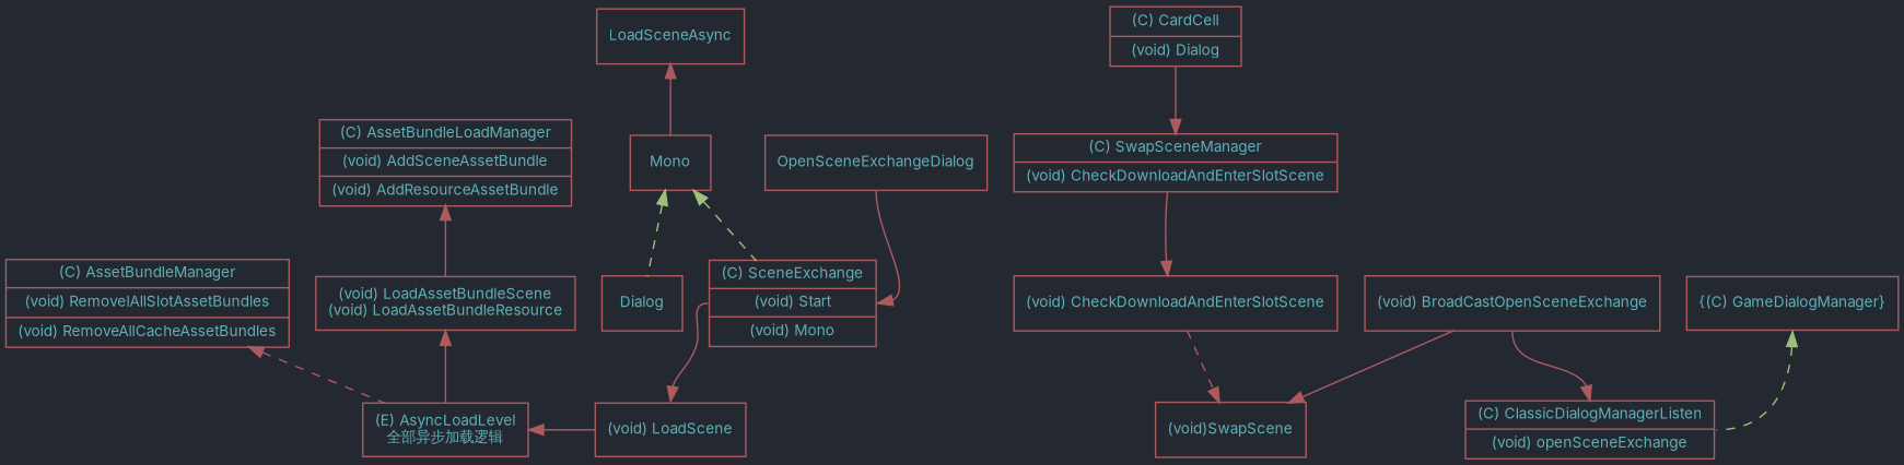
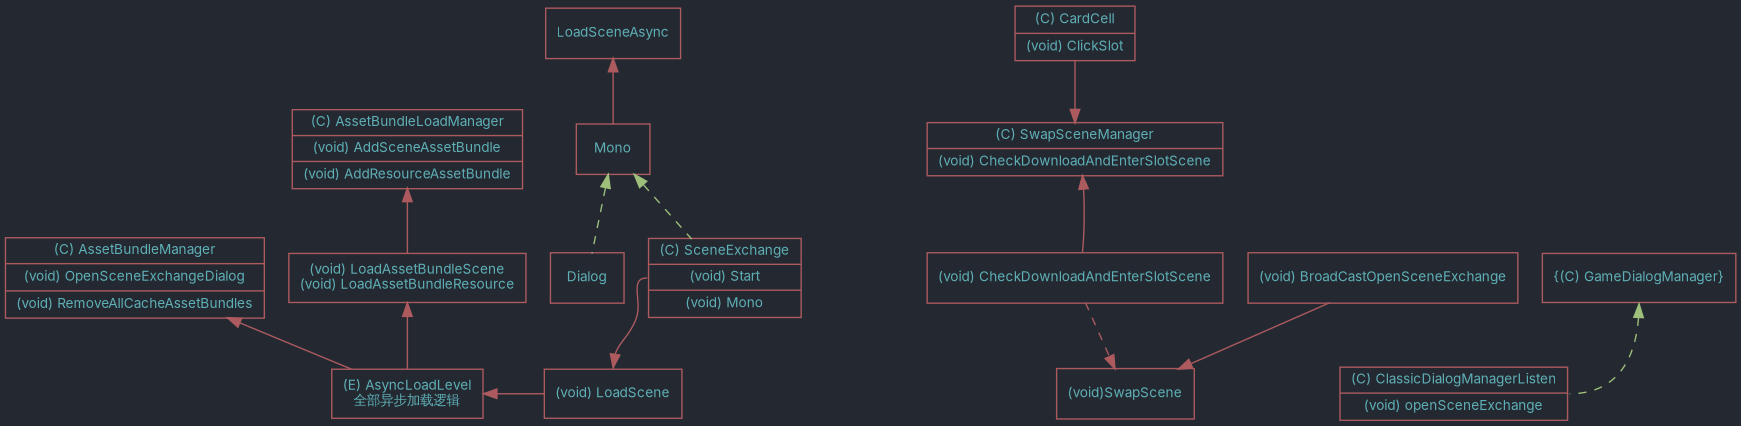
  digraph {
    bgcolor="#242931"
    fontname=Inter
    ranksep=0.5
    splines=true
    node [color="#AD5A5F" fontcolor="#5EAFB6" fontname=Inter fontsize=10 shape=record]
    edge [color="#AD5A5F" dir=back fontcolor="#5EAFB6" fontname=Inter]
    n1 [label="(void) LoadScene" shape=box]
    n2 [label="(E) AsyncLoadLevel\n全部异步加载逻辑" shape=box]
-   n3 [label="{(C) CardCell|(void) Dialog}"]
+   n3 [label="{(C) CardCell|(void) ClickSlot}"]
    n4 [label="{(C) SwapSceneManager|(void) CheckDownloadAndEnterSlotScene}"]
    n5 [label="(void) CheckDownloadAndEnterSlotScene"]
    n6 [label="(void)SwapScene"]
    n7 [label="(void) BroadCastOpenSceneExchange"]
    n8 [label="{(C) ClassicDialogManagerListen|(void) openSceneExchange}"]
    n9 [label="{(C) SceneExchange|(void) Start|(void) Mono}"]
-   OpenSceneExchangeDialog
    n11 [label="{(C) AssetBundleLoadManager|(void) AddSceneAssetBundle|(void) AddResourceAssetBundle}"]
    n12 [label="(void) LoadAssetBundleScene\n(void) LoadAssetBundleResource" shape=box]
    LoadSceneAsync
    Mono
-   n15 [label="{(C) AssetBundleManager|(void) RemovelAllSlotAssetBundles|(void) RemoveAllCacheAssetBundles}"]
+   n15 [label="{(C) AssetBundleManager|(void) OpenSceneExchangeDialog|(void) RemoveAllCacheAssetBundles}"]
    Dialog
    n17 [label="{(C) GameDialogManager}" shape=box]
    subgraph sub_1 {
      rank=same
      n1
      n2
    }
    n2 -> n1
    n3 -> n4 [dir=""]
-   n4 -> n5 [dir=""]
+   n5 -> n4 [dir=""]
    n5 -> n6 [style=dashed dir=""]
    n7 -> n6 [dir=""]
-   n7 -> n8 [headport=n tailport=s dir=""]
    n9 -> n1 [headport=n tailport=w dir=""]
-   OpenSceneExchangeDialog -> n9 [headport=e tailport=s dir=""]
    n11 -> n12
    n12 -> n2
    LoadSceneAsync -> Mono
    Mono -> n9 [color="#9EC07A" style=dashed]
    Mono -> Dialog [color="#9EC07A" style=dashed]
-   n15 -> n2 [style=dashed]
+   n15 -> n2
    n17 -> n8 [color="#9EC07A" headport=e style=dashed tailport=s]
  }
